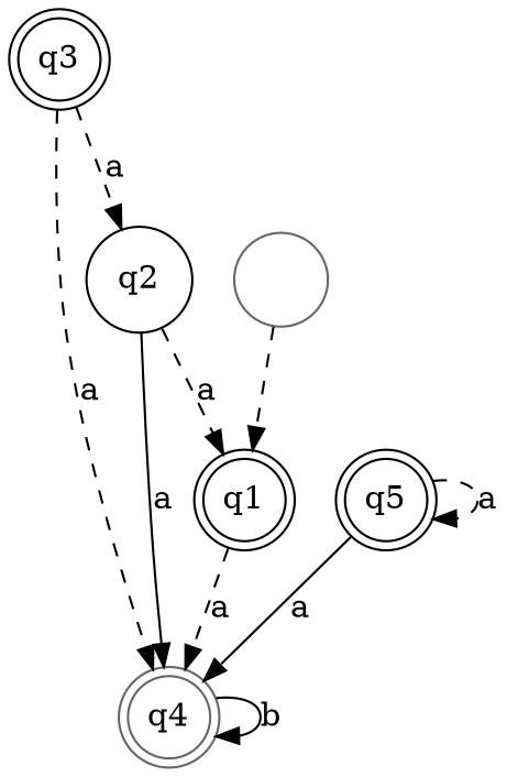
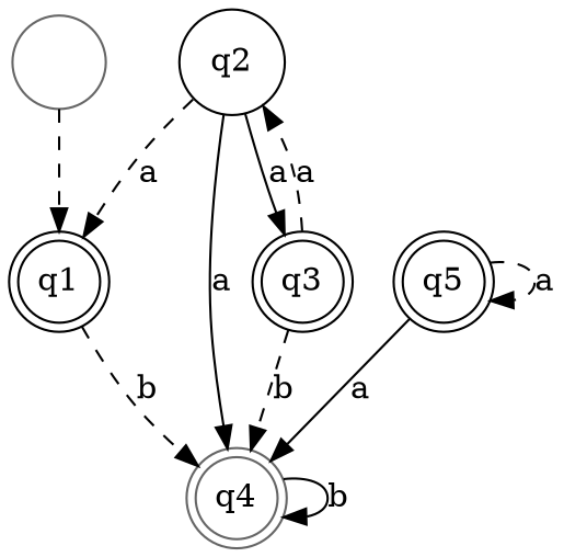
  digraph {
    rankdir=TB
    node [color=black margin=0 shape=doublecircle]
    edge [style=dashed]
    q4 [color=gray40]
    q1
    q2 [margin=0.1 shape=circle]
    q3
    q5
    " " [color=gray40 margin=0.1 shape=circle width=0]
    q4 -> q4 [label=b style=solid]
-   q1 -> q4 [label=a]
+   q1 -> q4 [label=b]
    q2 -> q4 [label=a style=solid]
    q2 -> q1 [label=a]
-   q3 -> q4 [label=a]
+   q2 -> q3 [label=a style=solid]
+   q3 -> q4 [label=b]
    q3 -> q2 [label=a]
    q5 -> q4 [label=a style=solid]
    q5 -> q5 [label=a]
    " " -> q1
  }
